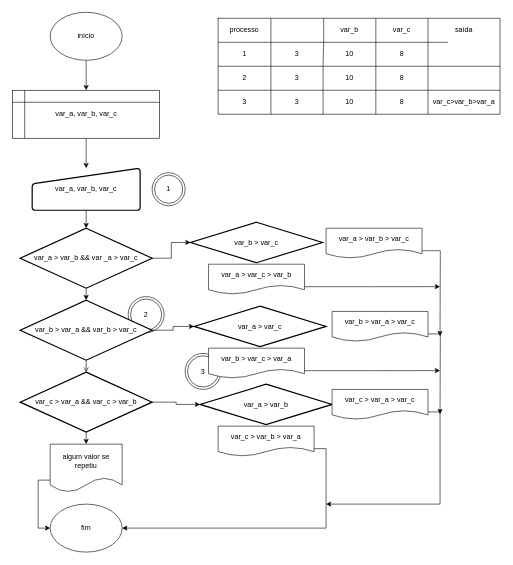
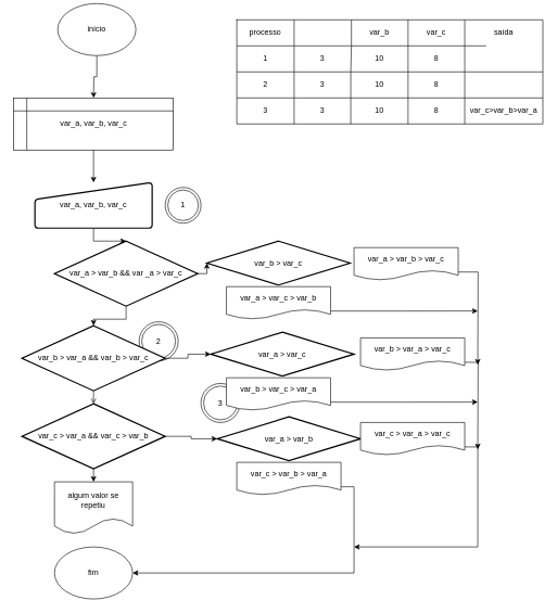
  <mxCell id="0" />
  <mxCell id="1" parent="0" />
  <mxCell id="2" style="edgeStyle=orthogonalEdgeStyle;rounded=0;orthogonalLoop=1;jettySize=auto;html=1;exitX=0.5;exitY=1;exitDx=0;exitDy=0;" parent="1" source="3" edge="1"><mxGeometry relative="1" as="geometry"><mxPoint x="143" y="150" as="targetPoint" /></mxGeometry></mxCell>
- <mxCell id="3" value="início" style="ellipse;whiteSpace=wrap;html=1;" parent="1" vertex="1"><mxGeometry x="83" y="20" width="120" height="80" as="geometry" /></mxCell>
+ <mxCell id="3" value="início" style="ellipse;whiteSpace=wrap;html=1;" parent="1" vertex="1"><mxGeometry x="88" y="5" width="120" height="80" as="geometry" /></mxCell>
  <mxCell id="4" style="edgeStyle=orthogonalEdgeStyle;rounded=0;orthogonalLoop=1;jettySize=auto;html=1;exitX=0.5;exitY=1;exitDx=0;exitDy=0;entryX=0.5;entryY=0;entryDx=0;entryDy=0;" parent="1" source="5" target="7" edge="1"><mxGeometry relative="1" as="geometry" /></mxCell>
  <mxCell id="5" value="var_a, var_b, var_c" style="shape=internalStorage;whiteSpace=wrap;html=1;backgroundOutline=1;" parent="1" vertex="1"><mxGeometry x="20.5" y="150" width="245" height="80" as="geometry" /></mxCell>
  <mxCell id="6" style="edgeStyle=orthogonalEdgeStyle;rounded=0;orthogonalLoop=1;jettySize=auto;html=1;exitX=0.5;exitY=1;exitDx=0;exitDy=0;entryX=0.5;entryY=0;entryDx=0;entryDy=0;entryPerimeter=0;" parent="1" source="7" target="10" edge="1"><mxGeometry relative="1" as="geometry" /></mxCell>
  <mxCell id="7" value="var_a, var_b, var_c" style="html=1;strokeWidth=2;shape=manualInput;whiteSpace=wrap;rounded=1;size=26;arcSize=11;" parent="1" vertex="1"><mxGeometry x="53" y="280" width="180" height="70" as="geometry" /></mxCell>
  <mxCell id="8" style="edgeStyle=orthogonalEdgeStyle;rounded=0;orthogonalLoop=1;jettySize=auto;html=1;exitX=0.5;exitY=1;exitDx=0;exitDy=0;exitPerimeter=0;entryX=0.5;entryY=0;entryDx=0;entryDy=0;entryPerimeter=0;" edge="1" parent="1" source="10" target="45"><mxGeometry relative="1" as="geometry" /></mxCell>
  <mxCell id="9" style="edgeStyle=orthogonalEdgeStyle;rounded=0;orthogonalLoop=1;jettySize=auto;html=1;exitX=1;exitY=0.5;exitDx=0;exitDy=0;exitPerimeter=0;entryX=0;entryY=0.5;entryDx=0;entryDy=0;entryPerimeter=0;" edge="1" parent="1" source="10" target="49"><mxGeometry relative="1" as="geometry" /></mxCell>
- <mxCell id="10" value="var_a &amp;gt; var_b &amp;amp;&amp;amp; var _a &amp;gt; var_c" style="strokeWidth=2;html=1;shape=mxgraph.flowchart.decision;whiteSpace=wrap;" parent="1" vertex="1"><mxGeometry x="33" y="380" width="220" height="100" as="geometry" /></mxCell>
+ <mxCell id="10" value="var_a &amp;gt; var_b &amp;amp;&amp;amp; var _a &amp;gt; var_c" style="strokeWidth=2;html=1;shape=mxgraph.flowchart.decision;whiteSpace=wrap;" parent="1" vertex="1"><mxGeometry x="83" y="370" width="220" height="100" as="geometry" /></mxCell>
  <mxCell id="11" style="edgeStyle=orthogonalEdgeStyle;rounded=0;orthogonalLoop=1;jettySize=auto;html=1;exitX=1;exitY=0.75;exitDx=0;exitDy=0;" edge="1" parent="1" source="12"><mxGeometry relative="1" as="geometry"><mxPoint x="733" y="477.412" as="targetPoint" /></mxGeometry></mxCell>
  <mxCell id="12" value="var_a &amp;gt; var_c &amp;gt; var_b" style="shape=document;whiteSpace=wrap;html=1;boundedLbl=1;" parent="1" vertex="1"><mxGeometry x="347" y="440" width="160" height="50" as="geometry" /></mxCell>
  <mxCell id="13" value="fim" style="ellipse;whiteSpace=wrap;html=1;" parent="1" vertex="1"><mxGeometry x="83" y="840" width="120" height="80" as="geometry" /></mxCell>
- <mxCell id="14" style="edgeStyle=orthogonalEdgeStyle;rounded=0;orthogonalLoop=1;jettySize=auto;html=1;exitX=0;exitY=0.75;exitDx=0;exitDy=0;entryX=0;entryY=0.5;entryDx=0;entryDy=0;" edge="1" parent="1" source="15" target="13"><mxGeometry relative="1" as="geometry"><mxPoint x="63" y="880" as="targetPoint" /></mxGeometry></mxCell>
  <mxCell id="15" value="algum valor se repetiu" style="shape=document;whiteSpace=wrap;html=1;boundedLbl=1;" parent="1" vertex="1"><mxGeometry x="83" y="740" width="120" height="80" as="geometry" /></mxCell>
  <mxCell id="16" value="" style="shape=table;html=1;whiteSpace=wrap;startSize=0;container=1;collapsible=0;childLayout=tableLayout;" parent="1" vertex="1"><mxGeometry x="363" y="30" width="470" height="160.0" as="geometry" /></mxCell>
  <mxCell id="17" value="" style="shape=partialRectangle;html=1;whiteSpace=wrap;collapsible=0;dropTarget=0;pointerEvents=0;fillColor=none;top=0;left=0;bottom=0;right=0;points=[[0,0.5],[1,0.5]];portConstraint=eastwest;" parent="16" vertex="1"><mxGeometry width="470" height="40" as="geometry" /></mxCell>
  <mxCell id="18" value="processo" style="shape=partialRectangle;html=1;whiteSpace=wrap;connectable=0;fillColor=none;top=0;left=0;bottom=0;right=0;overflow=hidden;" parent="17" vertex="1"><mxGeometry width="88" height="40" as="geometry" /></mxCell>
  <mxCell id="19" value="var_b" style="shape=partialRectangle;html=1;whiteSpace=wrap;connectable=0;fillColor=none;top=0;left=0;bottom=0;right=0;overflow=hidden;" parent="17" vertex="1"><mxGeometry x="175" width="88" height="40" as="geometry" /></mxCell>
  <mxCell id="20" value="var_c" style="shape=partialRectangle;html=1;whiteSpace=wrap;connectable=0;fillColor=none;top=0;left=0;bottom=0;right=0;overflow=hidden;" parent="17" vertex="1"><mxGeometry x="263" width="87" height="40" as="geometry" /></mxCell>
  <mxCell id="21" value="saída" style="shape=partialRectangle;html=1;whiteSpace=wrap;connectable=0;fillColor=none;top=0;left=0;bottom=0;right=0;overflow=hidden;" vertex="1" parent="17"><mxGeometry x="350" width="120" height="40" as="geometry" /></mxCell>
  <mxCell id="22" value="" style="shape=partialRectangle;html=1;whiteSpace=wrap;collapsible=0;dropTarget=0;pointerEvents=0;fillColor=none;top=0;left=0;bottom=0;right=0;points=[[0,0.5],[1,0.5]];portConstraint=eastwest;" parent="16" vertex="1"><mxGeometry y="40" width="470" height="40" as="geometry" /></mxCell>
  <mxCell id="23" value="1" style="shape=partialRectangle;html=1;whiteSpace=wrap;connectable=0;fillColor=none;top=0;left=0;bottom=0;right=0;overflow=hidden;" parent="22" vertex="1"><mxGeometry width="88" height="40" as="geometry" /></mxCell>
  <mxCell id="24" value="3" style="shape=partialRectangle;html=1;whiteSpace=wrap;connectable=0;fillColor=none;top=0;left=0;bottom=0;right=0;overflow=hidden;" parent="22" vertex="1"><mxGeometry x="88" width="87" height="40" as="geometry" /></mxCell>
  <mxCell id="25" value="10" style="shape=partialRectangle;html=1;whiteSpace=wrap;connectable=0;fillColor=none;top=0;left=0;bottom=0;right=0;overflow=hidden;" parent="22" vertex="1"><mxGeometry x="175" width="88" height="40" as="geometry" /></mxCell>
  <mxCell id="26" value="8" style="shape=partialRectangle;html=1;whiteSpace=wrap;connectable=0;fillColor=none;top=0;left=0;bottom=0;right=0;overflow=hidden;" parent="22" vertex="1"><mxGeometry x="263" width="87" height="40" as="geometry" /></mxCell>
  <mxCell id="27" style="shape=partialRectangle;html=1;whiteSpace=wrap;connectable=0;fillColor=none;top=0;left=0;bottom=0;right=0;overflow=hidden;" vertex="1" parent="22"><mxGeometry x="350" width="120" height="40" as="geometry" /></mxCell>
  <mxCell id="28" value="" style="shape=partialRectangle;html=1;whiteSpace=wrap;collapsible=0;dropTarget=0;pointerEvents=0;fillColor=none;top=0;left=0;bottom=0;right=0;points=[[0,0.5],[1,0.5]];portConstraint=eastwest;" parent="16" vertex="1"><mxGeometry y="80" width="470" height="40" as="geometry" /></mxCell>
  <mxCell id="29" value="2" style="shape=partialRectangle;html=1;whiteSpace=wrap;connectable=0;fillColor=none;top=0;left=0;bottom=0;right=0;overflow=hidden;" parent="28" vertex="1"><mxGeometry width="88" height="40" as="geometry" /></mxCell>
  <mxCell id="30" value="3" style="shape=partialRectangle;html=1;whiteSpace=wrap;connectable=0;fillColor=none;top=0;left=0;bottom=0;right=0;overflow=hidden;" parent="28" vertex="1"><mxGeometry x="88" width="87" height="40" as="geometry" /></mxCell>
  <mxCell id="31" value="10" style="shape=partialRectangle;html=1;whiteSpace=wrap;connectable=0;fillColor=none;top=0;left=0;bottom=0;right=0;overflow=hidden;" parent="28" vertex="1"><mxGeometry x="175" width="88" height="40" as="geometry" /></mxCell>
  <mxCell id="32" value="8" style="shape=partialRectangle;html=1;whiteSpace=wrap;connectable=0;fillColor=none;top=0;left=0;bottom=0;right=0;overflow=hidden;" parent="28" vertex="1"><mxGeometry x="263" width="87" height="40" as="geometry" /></mxCell>
  <mxCell id="33" style="shape=partialRectangle;html=1;whiteSpace=wrap;connectable=0;fillColor=none;top=0;left=0;bottom=0;right=0;overflow=hidden;" vertex="1" parent="28"><mxGeometry x="350" width="120" height="40" as="geometry" /></mxCell>
  <mxCell id="34" style="shape=partialRectangle;html=1;whiteSpace=wrap;collapsible=0;dropTarget=0;pointerEvents=0;fillColor=none;top=0;left=0;bottom=0;right=0;points=[[0,0.5],[1,0.5]];portConstraint=eastwest;" parent="16" vertex="1"><mxGeometry y="120" width="470" height="40" as="geometry" /></mxCell>
  <mxCell id="35" value="3" style="shape=partialRectangle;html=1;whiteSpace=wrap;connectable=0;fillColor=none;top=0;left=0;bottom=0;right=0;overflow=hidden;" parent="34" vertex="1"><mxGeometry width="88" height="40" as="geometry" /></mxCell>
  <mxCell id="36" value="3" style="shape=partialRectangle;html=1;whiteSpace=wrap;connectable=0;fillColor=none;top=0;left=0;bottom=0;right=0;overflow=hidden;" parent="34" vertex="1"><mxGeometry x="88" width="87" height="40" as="geometry" /></mxCell>
  <mxCell id="37" value="10" style="shape=partialRectangle;html=1;whiteSpace=wrap;connectable=0;fillColor=none;top=0;left=0;bottom=0;right=0;overflow=hidden;" parent="34" vertex="1"><mxGeometry x="175" width="88" height="40" as="geometry" /></mxCell>
  <mxCell id="38" value="8" style="shape=partialRectangle;html=1;whiteSpace=wrap;connectable=0;fillColor=none;top=0;left=0;bottom=0;right=0;overflow=hidden;" parent="34" vertex="1"><mxGeometry x="263" width="87" height="40" as="geometry" /></mxCell>
  <mxCell id="39" value="var_c&amp;gt;var_b&amp;gt;var_a" style="shape=partialRectangle;html=1;whiteSpace=wrap;connectable=0;fillColor=none;top=0;left=0;bottom=0;right=0;overflow=hidden;" vertex="1" parent="34"><mxGeometry x="350" width="120" height="40" as="geometry" /></mxCell>
  <mxCell id="40" value="1" style="ellipse;shape=doubleEllipse;whiteSpace=wrap;html=1;aspect=fixed;" parent="1" vertex="1"><mxGeometry x="253" y="287.5" width="55" height="55" as="geometry" /></mxCell>
  <mxCell id="41" value="2" style="ellipse;shape=doubleEllipse;whiteSpace=wrap;html=1;aspect=fixed;" parent="1" vertex="1"><mxGeometry x="213" y="494" width="60" height="60" as="geometry" /></mxCell>
  <mxCell id="42" value="3&lt;br&gt;" style="ellipse;shape=doubleEllipse;whiteSpace=wrap;html=1;aspect=fixed;" parent="1" vertex="1"><mxGeometry x="308" y="588.75" width="60" height="60" as="geometry" /></mxCell>
  <mxCell id="43" style="edgeStyle=orthogonalEdgeStyle;rounded=0;orthogonalLoop=1;jettySize=auto;html=1;exitX=0.5;exitY=1;exitDx=0;exitDy=0;exitPerimeter=0;entryX=0.5;entryY=0;entryDx=0;entryDy=0;entryPerimeter=0;endArrow=open;" edge="1" parent="1" source="45" target="48"><mxGeometry relative="1" as="geometry" /></mxCell>
  <mxCell id="44" style="edgeStyle=orthogonalEdgeStyle;rounded=0;orthogonalLoop=1;jettySize=auto;html=1;exitX=1;exitY=0.5;exitDx=0;exitDy=0;exitPerimeter=0;entryX=0;entryY=0.5;entryDx=0;entryDy=0;entryPerimeter=0;" edge="1" parent="1" source="45" target="51"><mxGeometry relative="1" as="geometry" /></mxCell>
  <mxCell id="45" value="var_b &amp;gt; var_a &amp;amp;&amp;amp; var_b &amp;gt; var_c" style="strokeWidth=2;html=1;shape=mxgraph.flowchart.decision;whiteSpace=wrap;" vertex="1" parent="1"><mxGeometry x="33" y="500" width="220" height="100" as="geometry" /></mxCell>
  <mxCell id="46" style="edgeStyle=orthogonalEdgeStyle;rounded=0;orthogonalLoop=1;jettySize=auto;html=1;exitX=0.5;exitY=1;exitDx=0;exitDy=0;exitPerimeter=0;entryX=0.5;entryY=0;entryDx=0;entryDy=0;" edge="1" parent="1" source="48" target="15"><mxGeometry relative="1" as="geometry" /></mxCell>
  <mxCell id="47" style="edgeStyle=orthogonalEdgeStyle;rounded=0;orthogonalLoop=1;jettySize=auto;html=1;exitX=1;exitY=0.5;exitDx=0;exitDy=0;exitPerimeter=0;entryX=0;entryY=0.5;entryDx=0;entryDy=0;entryPerimeter=0;" edge="1" parent="1" source="48" target="52"><mxGeometry relative="1" as="geometry" /></mxCell>
  <mxCell id="48" value="var_c &amp;gt; var_a &amp;amp;&amp;amp; var_c &amp;gt; var_b" style="strokeWidth=2;html=1;shape=mxgraph.flowchart.decision;whiteSpace=wrap;" vertex="1" parent="1"><mxGeometry x="33" y="620" width="220" height="100" as="geometry" /></mxCell>
  <mxCell id="49" value="var_b &amp;gt; var_c" style="strokeWidth=2;html=1;shape=mxgraph.flowchart.decision;whiteSpace=wrap;" vertex="1" parent="1"><mxGeometry x="317" y="370" width="220" height="67.5" as="geometry" /></mxCell>
  <mxCell id="50" style="edgeStyle=orthogonalEdgeStyle;rounded=0;orthogonalLoop=1;jettySize=auto;html=1;exitX=0.5;exitY=1;exitDx=0;exitDy=0;exitPerimeter=0;" edge="1" parent="1"><mxGeometry relative="1" as="geometry"><mxPoint x="593" y="520" as="sourcePoint" /><mxPoint x="593" y="520" as="targetPoint" /></mxGeometry></mxCell>
  <mxCell id="51" value="var_a &amp;gt; var_c" style="strokeWidth=2;html=1;shape=mxgraph.flowchart.decision;whiteSpace=wrap;" vertex="1" parent="1"><mxGeometry x="323" y="510" width="220" height="67.5" as="geometry" /></mxCell>
  <mxCell id="52" value="var_a &amp;gt; var_b" style="strokeWidth=2;html=1;shape=mxgraph.flowchart.decision;whiteSpace=wrap;" vertex="1" parent="1"><mxGeometry x="333" y="640" width="220" height="67.5" as="geometry" /></mxCell>
  <mxCell id="53" style="edgeStyle=orthogonalEdgeStyle;rounded=0;orthogonalLoop=1;jettySize=auto;html=1;exitX=1;exitY=0.75;exitDx=0;exitDy=0;" edge="1" parent="1" source="54"><mxGeometry relative="1" as="geometry"><mxPoint x="733" y="560" as="targetPoint" /></mxGeometry></mxCell>
  <mxCell id="54" value="var_a &amp;gt; var_b &amp;gt; var_c" style="shape=document;whiteSpace=wrap;html=1;boundedLbl=1;" vertex="1" parent="1"><mxGeometry x="543" y="380" width="160" height="50" as="geometry" /></mxCell>
  <mxCell id="55" style="edgeStyle=orthogonalEdgeStyle;rounded=0;orthogonalLoop=1;jettySize=auto;html=1;exitX=1;exitY=0.75;exitDx=0;exitDy=0;" edge="1" parent="1" source="56"><mxGeometry relative="1" as="geometry"><mxPoint x="733" y="617.412" as="targetPoint" /></mxGeometry></mxCell>
  <mxCell id="56" value="var_b &amp;gt; var_c &amp;gt; var_a" style="shape=document;whiteSpace=wrap;html=1;boundedLbl=1;" vertex="1" parent="1"><mxGeometry x="347" y="580" width="160" height="50" as="geometry" /></mxCell>
  <mxCell id="57" style="edgeStyle=orthogonalEdgeStyle;rounded=0;orthogonalLoop=1;jettySize=auto;html=1;exitX=1;exitY=0.75;exitDx=0;exitDy=0;" edge="1" parent="1" source="58"><mxGeometry relative="1" as="geometry"><mxPoint x="733" y="690" as="targetPoint" /></mxGeometry></mxCell>
  <mxCell id="58" value="var_b &amp;gt; var_a &amp;gt; var_c" style="shape=document;whiteSpace=wrap;html=1;boundedLbl=1;" vertex="1" parent="1"><mxGeometry x="553" y="518.75" width="160" height="50" as="geometry" /></mxCell>
  <mxCell id="59" style="edgeStyle=orthogonalEdgeStyle;rounded=0;orthogonalLoop=1;jettySize=auto;html=1;exitX=1;exitY=0.75;exitDx=0;exitDy=0;entryX=1;entryY=0.5;entryDx=0;entryDy=0;" edge="1" parent="1" source="60" target="13"><mxGeometry relative="1" as="geometry" /></mxCell>
  <mxCell id="60" value="var_c &amp;gt; var_b &amp;gt; var_a" style="shape=document;whiteSpace=wrap;html=1;boundedLbl=1;" vertex="1" parent="1"><mxGeometry x="363" y="710" width="160" height="50" as="geometry" /></mxCell>
  <mxCell id="61" style="edgeStyle=orthogonalEdgeStyle;rounded=0;orthogonalLoop=1;jettySize=auto;html=1;exitX=1;exitY=0.75;exitDx=0;exitDy=0;" edge="1" parent="1" source="62"><mxGeometry relative="1" as="geometry"><mxPoint x="543" y="840" as="targetPoint" /><Array as="points"><mxPoint x="733" y="686" /><mxPoint x="733" y="840" /></Array></mxGeometry></mxCell>
  <mxCell id="62" value="var_c &amp;gt; var_a &amp;gt; var_c" style="shape=document;whiteSpace=wrap;html=1;boundedLbl=1;" vertex="1" parent="1"><mxGeometry x="553" y="648.75" width="160" height="50" as="geometry" /></mxCell>
